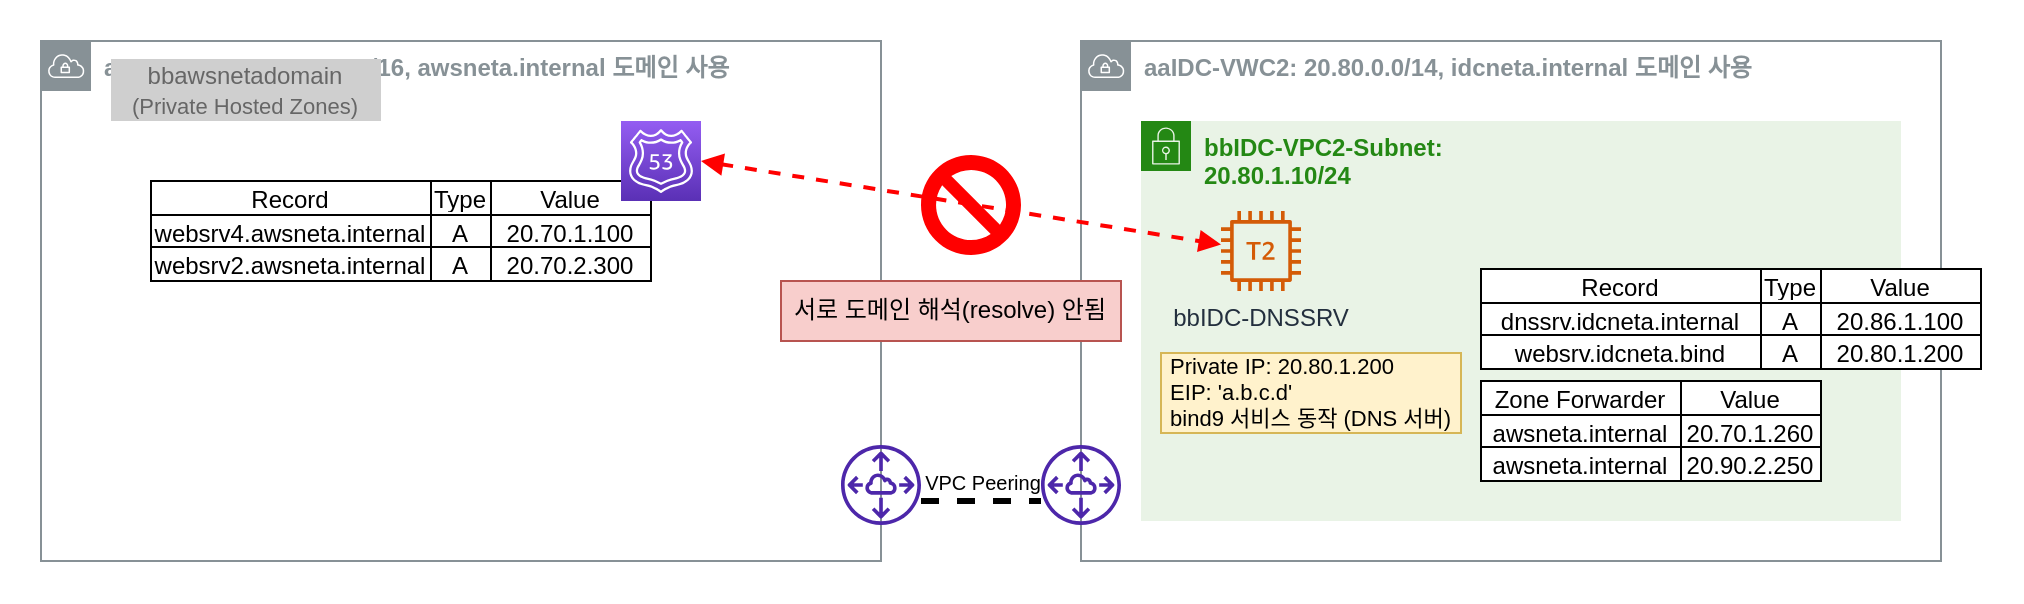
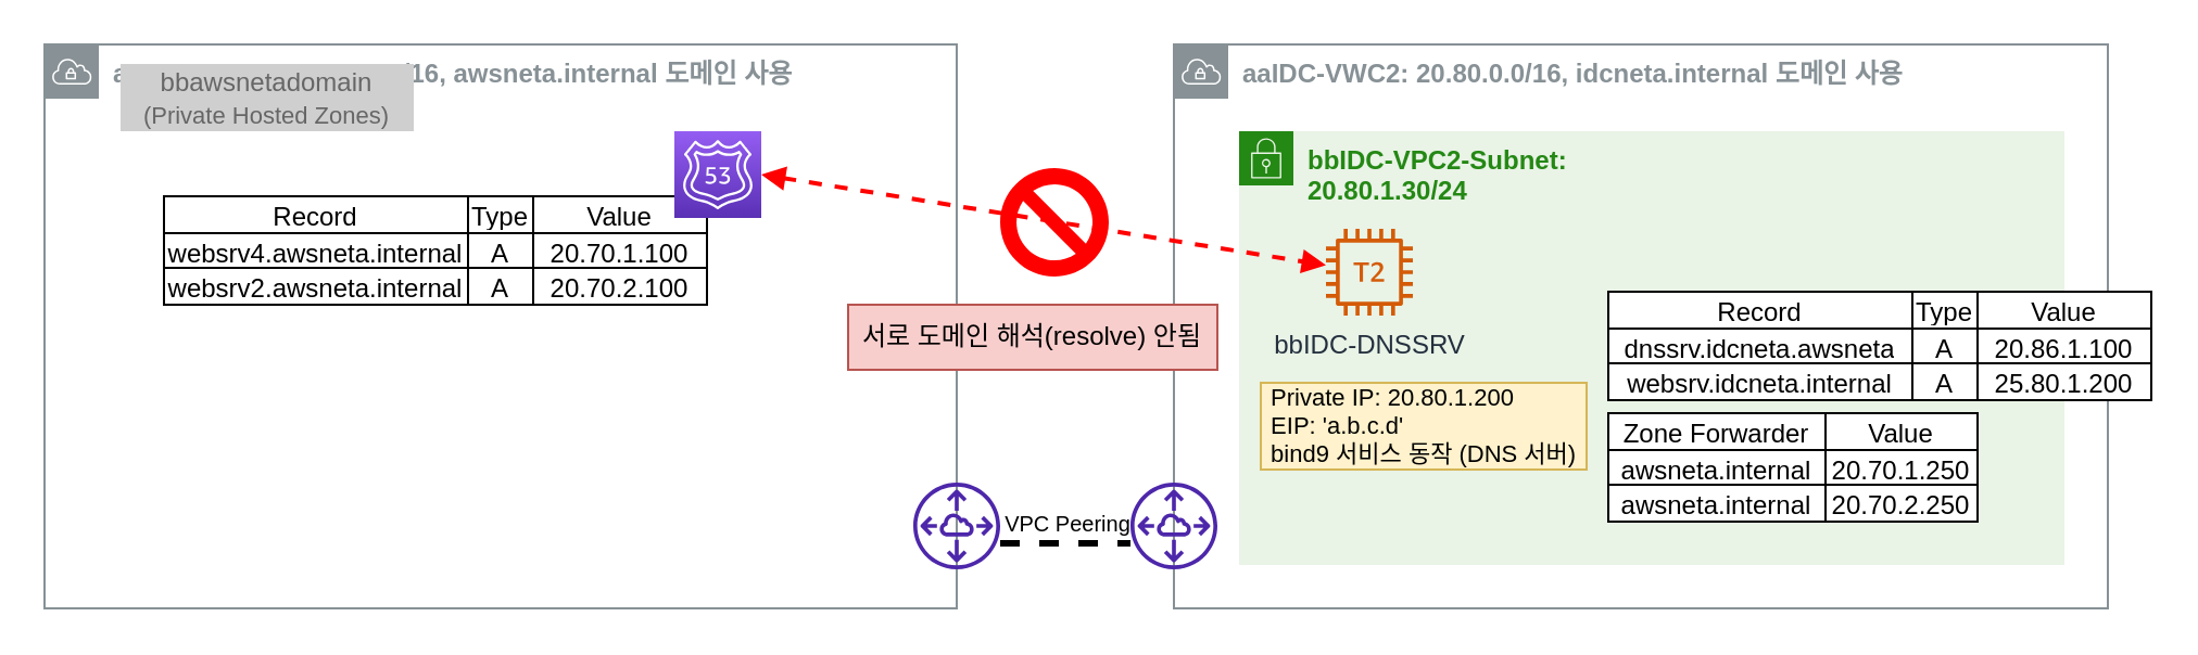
  <mxCell id="0" />
  <mxCell id="1" parent="0" />
  <mxCell id="2" value="&lt;b&gt;aaAWS-VPC1: 20.70.3.0/16, awsneta.internal 도메인 사용&lt;/b&gt;" style="sketch=0;outlineConnect=0;gradientColor=none;html=1;whiteSpace=wrap;fontSize=12;fontStyle=0;shape=mxgraph.aws4.group;grIcon=mxgraph.aws4.group_vpc;strokeColor=#879196;fillColor=none;verticalAlign=top;align=left;spacingLeft=30;fontColor=#879196;dashed=0;" vertex="1" parent="1"><mxGeometry x="20" y="20" width="420" height="260" as="geometry" /></mxCell>
- <mxCell id="3" value="&lt;b&gt;aaIDC-VWC2: 20.80.0.0/14, idcneta.internal 도메인 사용&lt;/b&gt;" style="sketch=0;outlineConnect=0;gradientColor=none;html=1;whiteSpace=wrap;fontSize=12;fontStyle=0;shape=mxgraph.aws4.group;grIcon=mxgraph.aws4.group_vpc;strokeColor=#879196;fillColor=none;verticalAlign=top;align=left;spacingLeft=30;fontColor=#879196;dashed=0;" vertex="1" parent="1"><mxGeometry x="540" y="20" width="430" height="260" as="geometry" /></mxCell>
- <mxCell id="4" value="&lt;b&gt;bbIDC-VPC2-Subnet: &lt;br&gt;20.80.1.10/24&lt;/b&gt;" style="points=[[0,0],[0.25,0],[0.5,0],[0.75,0],[1,0],[1,0.25],[1,0.5],[1,0.75],[1,1],[0.75,1],[0.5,1],[0.25,1],[0,1],[0,0.75],[0,0.5],[0,0.25]];outlineConnect=0;gradientColor=none;html=1;whiteSpace=wrap;fontSize=12;fontStyle=0;container=1;pointerEvents=0;collapsible=0;recursiveResize=0;shape=mxgraph.aws4.group;grIcon=mxgraph.aws4.group_security_group;grStroke=0;strokeColor=#248814;fillColor=#E9F3E6;verticalAlign=top;align=left;spacingLeft=30;fontColor=#248814;dashed=0;" vertex="1" parent="1"><mxGeometry x="570" y="60" width="380" height="200" as="geometry" /></mxCell>
+ <mxCell id="3" value="&lt;b&gt;aaIDC-VWC2: 20.80.0.0/16, idcneta.internal 도메인 사용&lt;/b&gt;" style="sketch=0;outlineConnect=0;gradientColor=none;html=1;whiteSpace=wrap;fontSize=12;fontStyle=0;shape=mxgraph.aws4.group;grIcon=mxgraph.aws4.group_vpc;strokeColor=#879196;fillColor=none;verticalAlign=top;align=left;spacingLeft=30;fontColor=#879196;dashed=0;" vertex="1" parent="1"><mxGeometry x="540" y="20" width="430" height="260" as="geometry" /></mxCell>
+ <mxCell id="4" value="&lt;b&gt;bbIDC-VPC2-Subnet: &lt;br&gt;20.80.1.30/24&lt;/b&gt;" style="points=[[0,0],[0.25,0],[0.5,0],[0.75,0],[1,0],[1,0.25],[1,0.5],[1,0.75],[1,1],[0.75,1],[0.5,1],[0.25,1],[0,1],[0,0.75],[0,0.5],[0,0.25]];outlineConnect=0;gradientColor=none;html=1;whiteSpace=wrap;fontSize=12;fontStyle=0;container=1;pointerEvents=0;collapsible=0;recursiveResize=0;shape=mxgraph.aws4.group;grIcon=mxgraph.aws4.group_security_group;grStroke=0;strokeColor=#248814;fillColor=#E9F3E6;verticalAlign=top;align=left;spacingLeft=30;fontColor=#248814;dashed=0;" vertex="1" parent="1"><mxGeometry x="570" y="60" width="380" height="200" as="geometry" /></mxCell>
  <mxCell id="5" value="bbIDC-DNSSRV" style="sketch=0;outlineConnect=0;fontColor=#232F3E;gradientColor=none;fillColor=#D45B07;strokeColor=none;dashed=0;verticalLabelPosition=bottom;verticalAlign=top;align=center;html=1;fontSize=12;fontStyle=0;aspect=fixed;pointerEvents=1;shape=mxgraph.aws4.t2_instance;" vertex="1" parent="4"><mxGeometry x="40" y="45" width="40" height="40" as="geometry" /></mxCell>
  <mxCell id="6" value="&amp;nbsp;Private IP: 20.80.1.200&lt;br style=&quot;font-size: 11px;&quot;&gt;&amp;nbsp;EIP: 'a.b.c.d'&lt;br&gt;&amp;nbsp;bind9 서비스 동작 (DNS 서버)" style="text;html=1;strokeColor=#d6b656;fillColor=#fff2cc;align=left;verticalAlign=middle;whiteSpace=wrap;rounded=0;fontSize=11;" vertex="1" parent="4"><mxGeometry x="10" y="116" width="150" height="40" as="geometry" /></mxCell>
  <mxCell id="7" value="" style="shape=table;startSize=0;container=1;collapsible=0;childLayout=tableLayout;" vertex="1" parent="4"><mxGeometry x="170" y="74" width="250" height="50" as="geometry" /></mxCell>
  <mxCell id="8" value="" style="shape=tableRow;horizontal=0;startSize=0;swimlaneHead=0;swimlaneBody=0;strokeColor=inherit;top=0;left=0;bottom=0;right=0;collapsible=0;dropTarget=0;fillColor=none;points=[[0,0.5],[1,0.5]];portConstraint=eastwest;" vertex="1" parent="7"><mxGeometry width="250" height="17" as="geometry" /></mxCell>
  <mxCell id="9" value="Record" style="shape=partialRectangle;html=1;whiteSpace=wrap;connectable=0;strokeColor=inherit;overflow=hidden;fillColor=none;top=0;left=0;bottom=0;right=0;pointerEvents=1;" vertex="1" parent="8"><mxGeometry width="140" height="17" as="geometry"><mxRectangle width="140" height="17" as="alternateBounds" /></mxGeometry></mxCell>
  <mxCell id="10" value="Type" style="shape=partialRectangle;html=1;whiteSpace=wrap;connectable=0;strokeColor=inherit;overflow=hidden;fillColor=none;top=0;left=0;bottom=0;right=0;pointerEvents=1;" vertex="1" parent="8"><mxGeometry x="140" width="30" height="17" as="geometry"><mxRectangle width="30" height="17" as="alternateBounds" /></mxGeometry></mxCell>
  <mxCell id="11" value="Value" style="shape=partialRectangle;html=1;whiteSpace=wrap;connectable=0;strokeColor=inherit;overflow=hidden;fillColor=none;top=0;left=0;bottom=0;right=0;pointerEvents=1;" vertex="1" parent="8"><mxGeometry x="170" width="80" height="17" as="geometry"><mxRectangle width="80" height="17" as="alternateBounds" /></mxGeometry></mxCell>
  <mxCell id="12" value="" style="shape=tableRow;horizontal=0;startSize=0;swimlaneHead=0;swimlaneBody=0;strokeColor=inherit;top=0;left=0;bottom=0;right=0;collapsible=0;dropTarget=0;fillColor=none;points=[[0,0.5],[1,0.5]];portConstraint=eastwest;" vertex="1" parent="7"><mxGeometry y="17" width="250" height="16" as="geometry" /></mxCell>
- <mxCell id="13" value="dnssrv.idcneta.internal" style="shape=partialRectangle;html=1;whiteSpace=wrap;connectable=0;strokeColor=inherit;overflow=hidden;fillColor=none;top=0;left=0;bottom=0;right=0;pointerEvents=1;" vertex="1" parent="12"><mxGeometry width="140" height="16" as="geometry"><mxRectangle width="140" height="16" as="alternateBounds" /></mxGeometry></mxCell>
+ <mxCell id="13" value="dnssrv.idcneta.awsneta" style="shape=partialRectangle;html=1;whiteSpace=wrap;connectable=0;strokeColor=inherit;overflow=hidden;fillColor=none;top=0;left=0;bottom=0;right=0;pointerEvents=1;" vertex="1" parent="12"><mxGeometry width="140" height="16" as="geometry"><mxRectangle width="140" height="16" as="alternateBounds" /></mxGeometry></mxCell>
  <mxCell id="14" value="A" style="shape=partialRectangle;html=1;whiteSpace=wrap;connectable=0;strokeColor=inherit;overflow=hidden;fillColor=none;top=0;left=0;bottom=0;right=0;pointerEvents=1;" vertex="1" parent="12"><mxGeometry x="140" width="30" height="16" as="geometry"><mxRectangle width="30" height="16" as="alternateBounds" /></mxGeometry></mxCell>
  <mxCell id="15" value="20.86.1.100" style="shape=partialRectangle;html=1;whiteSpace=wrap;connectable=0;strokeColor=inherit;overflow=hidden;fillColor=none;top=0;left=0;bottom=0;right=0;pointerEvents=1;" vertex="1" parent="12"><mxGeometry x="170" width="80" height="16" as="geometry"><mxRectangle width="80" height="16" as="alternateBounds" /></mxGeometry></mxCell>
  <mxCell id="16" value="" style="shape=tableRow;horizontal=0;startSize=0;swimlaneHead=0;swimlaneBody=0;strokeColor=inherit;top=0;left=0;bottom=0;right=0;collapsible=0;dropTarget=0;fillColor=none;points=[[0,0.5],[1,0.5]];portConstraint=eastwest;" vertex="1" parent="7"><mxGeometry y="33" width="250" height="17" as="geometry" /></mxCell>
- <mxCell id="17" value="websrv.idcneta.bind" style="shape=partialRectangle;html=1;whiteSpace=wrap;connectable=0;strokeColor=inherit;overflow=hidden;fillColor=none;top=0;left=0;bottom=0;right=0;pointerEvents=1;" vertex="1" parent="16"><mxGeometry width="140" height="17" as="geometry"><mxRectangle width="140" height="17" as="alternateBounds" /></mxGeometry></mxCell>
+ <mxCell id="17" value="websrv.idcneta.internal" style="shape=partialRectangle;html=1;whiteSpace=wrap;connectable=0;strokeColor=inherit;overflow=hidden;fillColor=none;top=0;left=0;bottom=0;right=0;pointerEvents=1;" vertex="1" parent="16"><mxGeometry width="140" height="17" as="geometry"><mxRectangle width="140" height="17" as="alternateBounds" /></mxGeometry></mxCell>
  <mxCell id="18" value="A" style="shape=partialRectangle;html=1;whiteSpace=wrap;connectable=0;strokeColor=inherit;overflow=hidden;fillColor=none;top=0;left=0;bottom=0;right=0;pointerEvents=1;" vertex="1" parent="16"><mxGeometry x="140" width="30" height="17" as="geometry"><mxRectangle width="30" height="17" as="alternateBounds" /></mxGeometry></mxCell>
- <mxCell id="19" value="20.80.1.200" style="shape=partialRectangle;html=1;whiteSpace=wrap;connectable=0;strokeColor=inherit;overflow=hidden;fillColor=none;top=0;left=0;bottom=0;right=0;pointerEvents=1;" vertex="1" parent="16"><mxGeometry x="170" width="80" height="17" as="geometry"><mxRectangle width="80" height="17" as="alternateBounds" /></mxGeometry></mxCell>
+ <mxCell id="19" value="25.80.1.200" style="shape=partialRectangle;html=1;whiteSpace=wrap;connectable=0;strokeColor=inherit;overflow=hidden;fillColor=none;top=0;left=0;bottom=0;right=0;pointerEvents=1;" vertex="1" parent="16"><mxGeometry x="170" width="80" height="17" as="geometry"><mxRectangle width="80" height="17" as="alternateBounds" /></mxGeometry></mxCell>
  <mxCell id="20" value="" style="shape=table;startSize=0;container=1;collapsible=0;childLayout=tableLayout;" vertex="1" parent="1"><mxGeometry x="75" y="90" width="250" height="50" as="geometry" /></mxCell>
  <mxCell id="21" value="" style="shape=tableRow;horizontal=0;startSize=0;swimlaneHead=0;swimlaneBody=0;strokeColor=inherit;top=0;left=0;bottom=0;right=0;collapsible=0;dropTarget=0;fillColor=none;points=[[0,0.5],[1,0.5]];portConstraint=eastwest;" vertex="1" parent="20"><mxGeometry width="250" height="17" as="geometry" /></mxCell>
  <mxCell id="22" value="Record" style="shape=partialRectangle;html=1;whiteSpace=wrap;connectable=0;strokeColor=inherit;overflow=hidden;fillColor=none;top=0;left=0;bottom=0;right=0;pointerEvents=1;" vertex="1" parent="21"><mxGeometry width="140" height="17" as="geometry"><mxRectangle width="140" height="17" as="alternateBounds" /></mxGeometry></mxCell>
  <mxCell id="23" value="Type" style="shape=partialRectangle;html=1;whiteSpace=wrap;connectable=0;strokeColor=inherit;overflow=hidden;fillColor=none;top=0;left=0;bottom=0;right=0;pointerEvents=1;" vertex="1" parent="21"><mxGeometry x="140" width="30" height="17" as="geometry"><mxRectangle width="30" height="17" as="alternateBounds" /></mxGeometry></mxCell>
  <mxCell id="24" value="Value" style="shape=partialRectangle;html=1;whiteSpace=wrap;connectable=0;strokeColor=inherit;overflow=hidden;fillColor=none;top=0;left=0;bottom=0;right=0;pointerEvents=1;" vertex="1" parent="21"><mxGeometry x="170" width="80" height="17" as="geometry"><mxRectangle width="80" height="17" as="alternateBounds" /></mxGeometry></mxCell>
  <mxCell id="25" value="" style="shape=tableRow;horizontal=0;startSize=0;swimlaneHead=0;swimlaneBody=0;strokeColor=inherit;top=0;left=0;bottom=0;right=0;collapsible=0;dropTarget=0;fillColor=none;points=[[0,0.5],[1,0.5]];portConstraint=eastwest;" vertex="1" parent="20"><mxGeometry y="17" width="250" height="16" as="geometry" /></mxCell>
  <mxCell id="26" value="websrv4.awsneta.internal" style="shape=partialRectangle;html=1;whiteSpace=wrap;connectable=0;strokeColor=inherit;overflow=hidden;fillColor=none;top=0;left=0;bottom=0;right=0;pointerEvents=1;" vertex="1" parent="25"><mxGeometry width="140" height="16" as="geometry"><mxRectangle width="140" height="16" as="alternateBounds" /></mxGeometry></mxCell>
  <mxCell id="27" value="A" style="shape=partialRectangle;html=1;whiteSpace=wrap;connectable=0;strokeColor=inherit;overflow=hidden;fillColor=none;top=0;left=0;bottom=0;right=0;pointerEvents=1;" vertex="1" parent="25"><mxGeometry x="140" width="30" height="16" as="geometry"><mxRectangle width="30" height="16" as="alternateBounds" /></mxGeometry></mxCell>
  <mxCell id="28" value="20.70.1.100" style="shape=partialRectangle;html=1;whiteSpace=wrap;connectable=0;strokeColor=inherit;overflow=hidden;fillColor=none;top=0;left=0;bottom=0;right=0;pointerEvents=1;" vertex="1" parent="25"><mxGeometry x="170" width="80" height="16" as="geometry"><mxRectangle width="80" height="16" as="alternateBounds" /></mxGeometry></mxCell>
  <mxCell id="29" value="" style="shape=tableRow;horizontal=0;startSize=0;swimlaneHead=0;swimlaneBody=0;strokeColor=inherit;top=0;left=0;bottom=0;right=0;collapsible=0;dropTarget=0;fillColor=none;points=[[0,0.5],[1,0.5]];portConstraint=eastwest;" vertex="1" parent="20"><mxGeometry y="33" width="250" height="17" as="geometry" /></mxCell>
  <mxCell id="30" value="websrv2.awsneta.internal" style="shape=partialRectangle;html=1;whiteSpace=wrap;connectable=0;strokeColor=inherit;overflow=hidden;fillColor=none;top=0;left=0;bottom=0;right=0;pointerEvents=1;" vertex="1" parent="29"><mxGeometry width="140" height="17" as="geometry"><mxRectangle width="140" height="17" as="alternateBounds" /></mxGeometry></mxCell>
  <mxCell id="31" value="A" style="shape=partialRectangle;html=1;whiteSpace=wrap;connectable=0;strokeColor=inherit;overflow=hidden;fillColor=none;top=0;left=0;bottom=0;right=0;pointerEvents=1;" vertex="1" parent="29"><mxGeometry x="140" width="30" height="17" as="geometry"><mxRectangle width="30" height="17" as="alternateBounds" /></mxGeometry></mxCell>
- <mxCell id="32" value="20.70.2.300" style="shape=partialRectangle;html=1;whiteSpace=wrap;connectable=0;strokeColor=inherit;overflow=hidden;fillColor=none;top=0;left=0;bottom=0;right=0;pointerEvents=1;" vertex="1" parent="29"><mxGeometry x="170" width="80" height="17" as="geometry"><mxRectangle width="80" height="17" as="alternateBounds" /></mxGeometry></mxCell>
+ <mxCell id="32" value="20.70.2.100" style="shape=partialRectangle;html=1;whiteSpace=wrap;connectable=0;strokeColor=inherit;overflow=hidden;fillColor=none;top=0;left=0;bottom=0;right=0;pointerEvents=1;" vertex="1" parent="29"><mxGeometry x="170" width="80" height="17" as="geometry"><mxRectangle width="80" height="17" as="alternateBounds" /></mxGeometry></mxCell>
  <mxCell id="33" value="bbawsnetadomain&lt;br&gt;&lt;font style=&quot;font-size: 11px;&quot;&gt;(Private Hosted Zones)&lt;/font&gt;" style="text;html=1;strokeColor=none;fillColor=#CFCFCF;align=center;verticalAlign=middle;whiteSpace=wrap;rounded=0;fontColor=#666666;" vertex="1" parent="1"><mxGeometry x="55" y="29" width="135" height="31" as="geometry" /></mxCell>
  <mxCell id="34" value="" style="sketch=0;points=[[0,0,0],[0.25,0,0],[0.5,0,0],[0.75,0,0],[1,0,0],[0,1,0],[0.25,1,0],[0.5,1,0],[0.75,1,0],[1,1,0],[0,0.25,0],[0,0.5,0],[0,0.75,0],[1,0.25,0],[1,0.5,0],[1,0.75,0]];outlineConnect=0;fontColor=#232F3E;gradientColor=#945DF2;gradientDirection=north;fillColor=#5A30B5;strokeColor=#ffffff;dashed=0;verticalLabelPosition=bottom;verticalAlign=top;align=center;html=1;fontSize=12;fontStyle=0;aspect=fixed;shape=mxgraph.aws4.resourceIcon;resIcon=mxgraph.aws4.route_53;" vertex="1" parent="1"><mxGeometry x="310" y="60" width="40" height="40" as="geometry" /></mxCell>
  <mxCell id="35" style="edgeStyle=orthogonalEdgeStyle;rounded=0;orthogonalLoop=1;jettySize=auto;html=1;endArrow=none;endFill=0;dashed=1;strokeWidth=3;strokeColor=#000000;" edge="1" parent="1"><mxGeometry relative="1" as="geometry"><mxPoint x="460" y="250" as="sourcePoint" /><mxPoint x="520" y="250" as="targetPoint" /></mxGeometry></mxCell>
  <mxCell id="36" value="VPC Peering" style="edgeLabel;html=1;align=center;verticalAlign=middle;resizable=0;points=[];fontSize=10;" vertex="1" connectable="0" parent="35"><mxGeometry x="-0.314" y="1" relative="1" as="geometry"><mxPoint x="9" y="-9" as="offset" /></mxGeometry></mxCell>
  <mxCell id="37" value="" style="sketch=0;outlineConnect=0;fontColor=#232F3E;gradientColor=none;fillColor=#4D27AA;strokeColor=none;dashed=0;verticalLabelPosition=bottom;verticalAlign=top;align=center;html=1;fontSize=12;fontStyle=0;aspect=fixed;pointerEvents=1;shape=mxgraph.aws4.peering;" vertex="1" parent="1"><mxGeometry x="420" y="222" width="40" height="40" as="geometry" /></mxCell>
  <mxCell id="38" value="" style="sketch=0;outlineConnect=0;fontColor=#232F3E;gradientColor=none;fillColor=#4D27AA;strokeColor=none;dashed=0;verticalLabelPosition=bottom;verticalAlign=top;align=center;html=1;fontSize=12;fontStyle=0;aspect=fixed;pointerEvents=1;shape=mxgraph.aws4.peering;" vertex="1" parent="1"><mxGeometry x="520" y="222" width="40" height="40" as="geometry" /></mxCell>
  <mxCell id="39" value="" style="shape=table;startSize=0;container=1;collapsible=0;childLayout=tableLayout;" vertex="1" parent="1"><mxGeometry x="740" y="190" width="170" height="50" as="geometry" /></mxCell>
  <mxCell id="40" value="" style="shape=tableRow;horizontal=0;startSize=0;swimlaneHead=0;swimlaneBody=0;strokeColor=inherit;top=0;left=0;bottom=0;right=0;collapsible=0;dropTarget=0;fillColor=none;points=[[0,0.5],[1,0.5]];portConstraint=eastwest;" vertex="1" parent="39"><mxGeometry width="170" height="17" as="geometry" /></mxCell>
  <mxCell id="41" value="Zone Forwarder" style="shape=partialRectangle;html=1;whiteSpace=wrap;connectable=0;strokeColor=inherit;overflow=hidden;fillColor=none;top=0;left=0;bottom=0;right=0;pointerEvents=1;" vertex="1" parent="40"><mxGeometry width="100" height="17" as="geometry"><mxRectangle width="100" height="17" as="alternateBounds" /></mxGeometry></mxCell>
  <mxCell id="42" value="Value" style="shape=partialRectangle;html=1;whiteSpace=wrap;connectable=0;strokeColor=inherit;overflow=hidden;fillColor=none;top=0;left=0;bottom=0;right=0;pointerEvents=1;" vertex="1" parent="40"><mxGeometry x="100" width="70" height="17" as="geometry"><mxRectangle width="70" height="17" as="alternateBounds" /></mxGeometry></mxCell>
  <mxCell id="43" value="" style="shape=tableRow;horizontal=0;startSize=0;swimlaneHead=0;swimlaneBody=0;strokeColor=inherit;top=0;left=0;bottom=0;right=0;collapsible=0;dropTarget=0;fillColor=none;points=[[0,0.5],[1,0.5]];portConstraint=eastwest;" vertex="1" parent="39"><mxGeometry y="17" width="170" height="16" as="geometry" /></mxCell>
  <mxCell id="44" value="awsneta.internal" style="shape=partialRectangle;html=1;whiteSpace=wrap;connectable=0;strokeColor=inherit;overflow=hidden;fillColor=none;top=0;left=0;bottom=0;right=0;pointerEvents=1;" vertex="1" parent="43"><mxGeometry width="100" height="16" as="geometry"><mxRectangle width="100" height="16" as="alternateBounds" /></mxGeometry></mxCell>
- <mxCell id="45" value="20.70.1.260" style="shape=partialRectangle;html=1;whiteSpace=wrap;connectable=0;strokeColor=inherit;overflow=hidden;fillColor=none;top=0;left=0;bottom=0;right=0;pointerEvents=1;" vertex="1" parent="43"><mxGeometry x="100" width="70" height="16" as="geometry"><mxRectangle width="70" height="16" as="alternateBounds" /></mxGeometry></mxCell>
+ <mxCell id="45" value="20.70.1.250" style="shape=partialRectangle;html=1;whiteSpace=wrap;connectable=0;strokeColor=inherit;overflow=hidden;fillColor=none;top=0;left=0;bottom=0;right=0;pointerEvents=1;" vertex="1" parent="43"><mxGeometry x="100" width="70" height="16" as="geometry"><mxRectangle width="70" height="16" as="alternateBounds" /></mxGeometry></mxCell>
  <mxCell id="46" value="" style="shape=tableRow;horizontal=0;startSize=0;swimlaneHead=0;swimlaneBody=0;strokeColor=inherit;top=0;left=0;bottom=0;right=0;collapsible=0;dropTarget=0;fillColor=none;points=[[0,0.5],[1,0.5]];portConstraint=eastwest;" vertex="1" parent="39"><mxGeometry y="33" width="170" height="17" as="geometry" /></mxCell>
  <mxCell id="47" value="awsneta.internal" style="shape=partialRectangle;html=1;whiteSpace=wrap;connectable=0;strokeColor=inherit;overflow=hidden;fillColor=none;top=0;left=0;bottom=0;right=0;pointerEvents=1;" vertex="1" parent="46"><mxGeometry width="100" height="17" as="geometry"><mxRectangle width="100" height="17" as="alternateBounds" /></mxGeometry></mxCell>
- <mxCell id="48" value="20.90.2.250" style="shape=partialRectangle;html=1;whiteSpace=wrap;connectable=0;strokeColor=inherit;overflow=hidden;fillColor=none;top=0;left=0;bottom=0;right=0;pointerEvents=1;" vertex="1" parent="46"><mxGeometry x="100" width="70" height="17" as="geometry"><mxRectangle width="70" height="17" as="alternateBounds" /></mxGeometry></mxCell>
+ <mxCell id="48" value="20.70.2.250" style="shape=partialRectangle;html=1;whiteSpace=wrap;connectable=0;strokeColor=inherit;overflow=hidden;fillColor=none;top=0;left=0;bottom=0;right=0;pointerEvents=1;" vertex="1" parent="46"><mxGeometry x="100" width="70" height="17" as="geometry"><mxRectangle width="70" height="17" as="alternateBounds" /></mxGeometry></mxCell>
  <mxCell id="49" value="" style="endArrow=block;startArrow=block;html=1;rounded=0;exitX=1;exitY=0.5;exitDx=0;exitDy=0;exitPerimeter=0;dashed=1;strokeWidth=2;endFill=1;startFill=1;fillColor=#f8cecc;strokeColor=#FF0000;" edge="1" parent="1" source="34" target="5"><mxGeometry width="50" height="50" relative="1" as="geometry"><mxPoint x="410" y="420" as="sourcePoint" /><mxPoint x="460" y="370" as="targetPoint" /></mxGeometry></mxCell>
  <mxCell id="50" value="" style="verticalLabelPosition=bottom;verticalAlign=top;html=1;shape=mxgraph.basic.no_symbol;fillColor=#FF0000;strokeColor=none;" vertex="1" parent="1"><mxGeometry x="460" y="77" width="50" height="50" as="geometry" /></mxCell>
  <mxCell id="51" value="서로 도메인 해석(resolve) 안됨" style="text;html=1;strokeColor=#b85450;fillColor=#f8cecc;align=center;verticalAlign=middle;whiteSpace=wrap;rounded=0;" vertex="1" parent="1"><mxGeometry x="390" y="140" width="170" height="30" as="geometry" /></mxCell>
